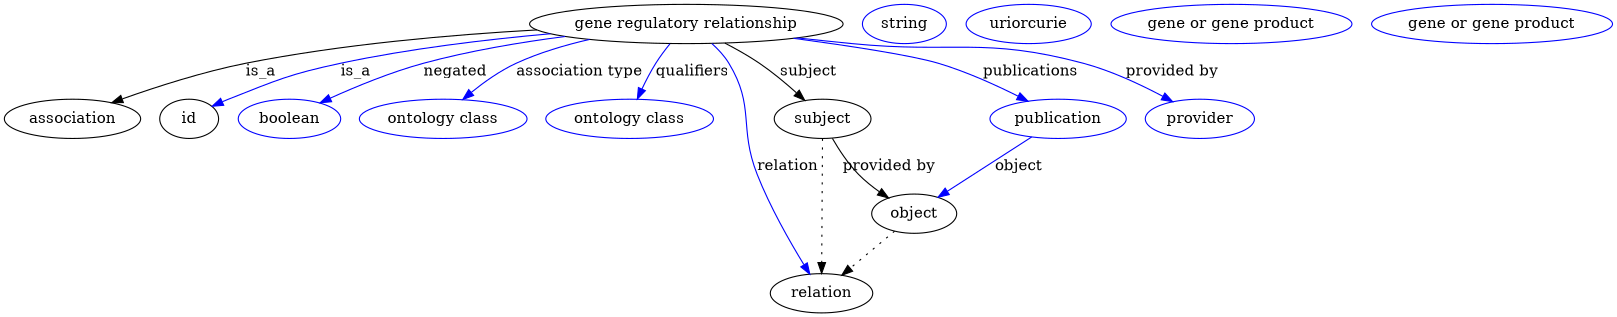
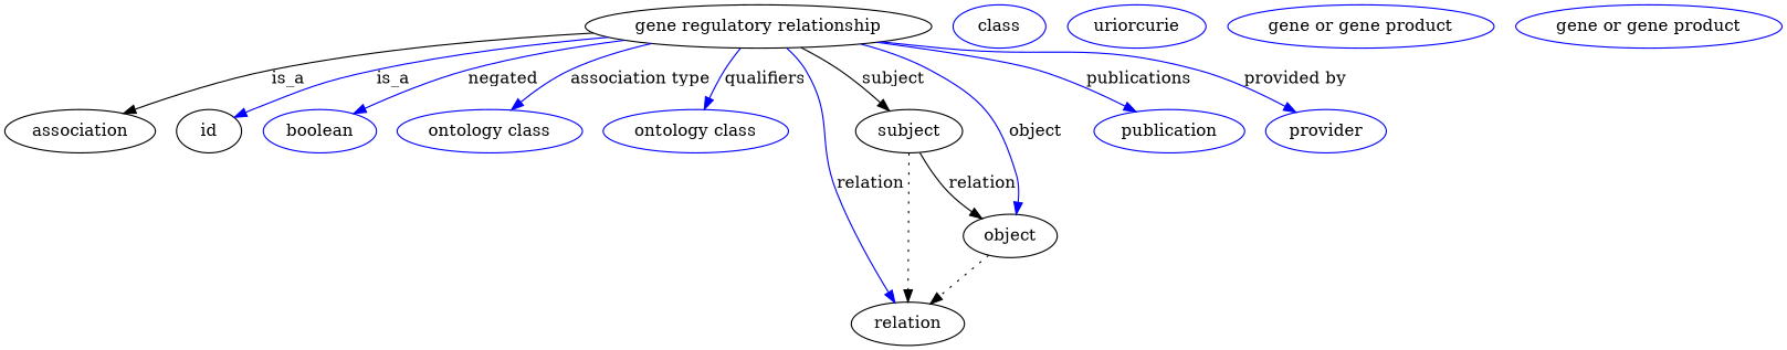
  digraph {
    node [color=blue]
    edge [color=blue style=solid]
    n1 [height=0.5 label="gene regulatory relationship" width=3.0511 color=""]
    association [height=0.5 width=1.3902 color=""]
    id [height=0.5 width=0.75 color=""]
    n4 [height=0.5 label=boolean width=1.0652]
    n5 [height=0.5 label="ontology class" width=1.7151]
    n6 [height=0.5 label="ontology class" width=1.7151]
    n7 [height=0.5 label=publication width=1.3902]
    n8 [height=0.5 label=provider width=1.1193]
    relation [height=0.5 width=1.0471 color=""]
    subject [height=0.5 width=0.99297 color=""]
    object [height=0.5 width=0.9027 color=""]
-   n12 [height=0.5 label=string width=0.84854]
+   n12 [height=0.5 label=class width=0.84854]
    n13 [height=0.5 label=uriorcurie width=1.2638]
    n14 [height=0.5 label="gene or gene product" width=2.3651]
    n15 [height=0.5 label="gene or gene product" width=2.3651]
    n1 -> association [label=is_a color="" style=""]
    n1 -> id [label=is_a]
    n1 -> n4 [label=negated]
    n1 -> n5 [label="association type"]
    n1 -> n6 [label=qualifiers]
    n1 -> n7 [label=publications]
    n1 -> n8 [label="provided by"]
    n1 -> relation [label=relation]
    n1 -> subject [color=black label=subject]
-   n7 -> object [label=object]
+   n1 -> object [label=object]
    subject -> relation [style=dotted color=""]
-   subject -> object [label="provided by" color="" style=""]
+   subject -> object [label=relation color="" style=""]
    object -> relation [style=dotted color=""]
  }
